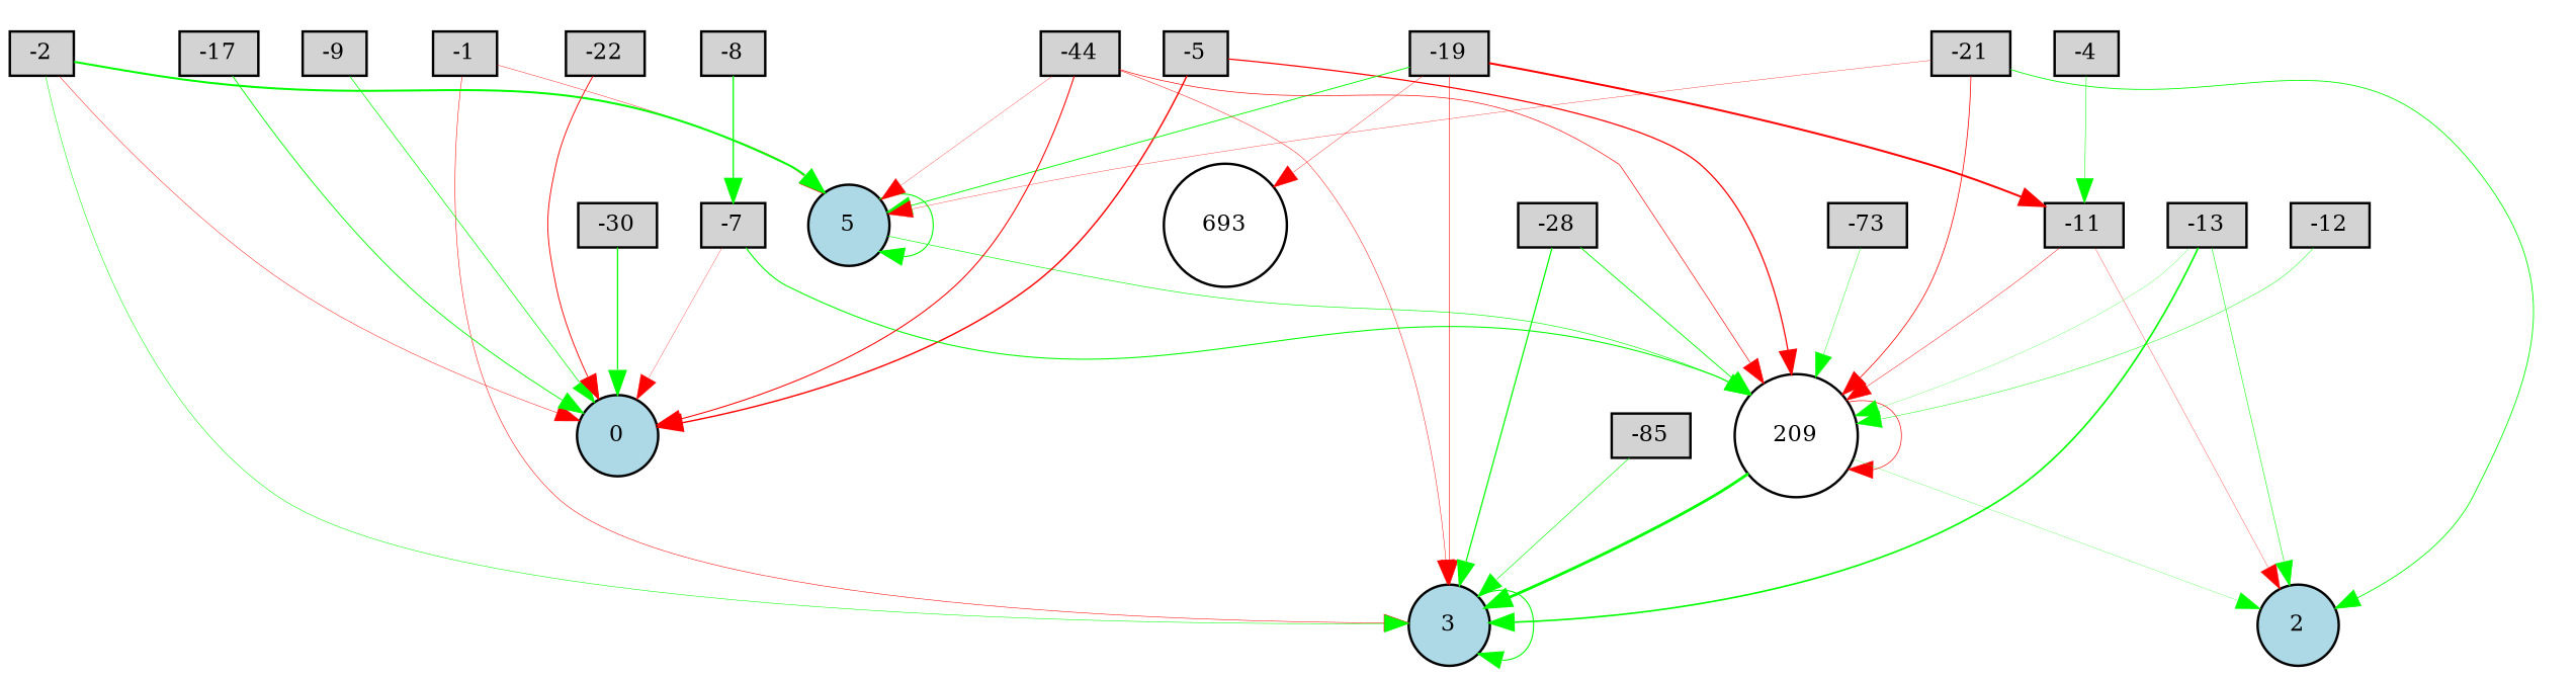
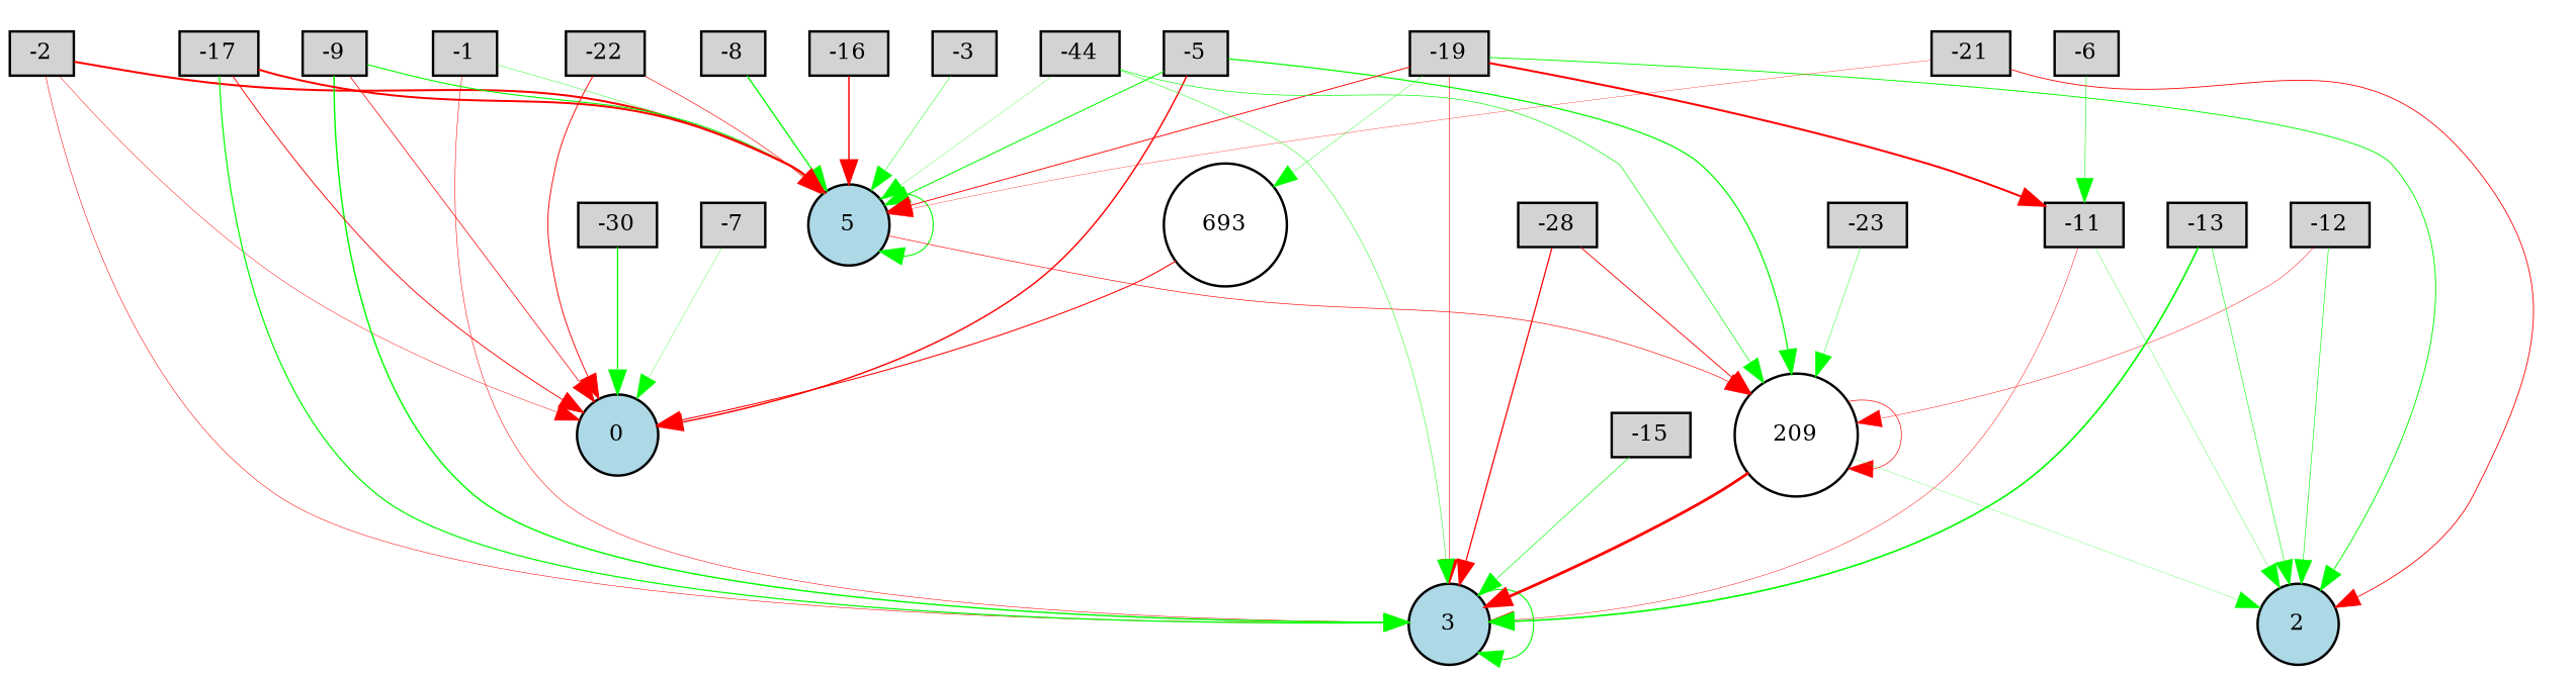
  digraph {
    node [fillcolor=lightgray fontsize=9 shape=box style=filled]
    edge [color=green style=solid]
    -1 [height=0.2 width=0.2]
    n2 [fillcolor=lightblue height=0.2 label=5 shape=circle width=0.2]
    3 [fillcolor=lightblue height=0.2 shape=circle width=0.2]
    209 [fillcolor=white height=0.2 shape=circle width=0.2]
    -2 [height=0.2 width=0.2]
    0 [fillcolor=lightblue height=0.2 shape=circle width=0.2]
-   -4 [height=0.2 width=0.2]
+   -3 [height=0.2 width=0.2]
+   -4 [height=0.2 width=0.2 label=-6]
    -11 [height=0.2 width=0.2]
    2 [fillcolor=lightblue height=0.2 shape=circle width=0.2]
    -5 [height=0.2 width=0.2]
    -7 [height=0.2 width=0.2]
    -8 [height=0.2 width=0.2]
    -9 [height=0.2 width=0.2]
    n15 [height=0.2 label=-30 width=0.2]
    -12 [height=0.2 width=0.2]
    -13 [height=0.2 width=0.2]
-   -15 [height=0.2 width=0.2 label=-85]
+   -15 [height=0.2 width=0.2]
+   -16 [height=0.2 width=0.2]
    -17 [height=0.2 width=0.2]
    -19 [height=0.2 width=0.2]
    693 [fillcolor=white height=0.2 shape=circle width=0.2]
    n23 [height=0.2 label=-28 width=0.2]
    -21 [height=0.2 width=0.2]
    -22 [height=0.2 width=0.2]
-   -23 [height=0.2 width=0.2 label=-73]
+   -23 [height=0.2 width=0.2]
    n27 [height=0.2 label=-44 width=0.2]
-   -1 -> n2 [color=red penwidth=0.16521473725813474]
+   -1 -> n2 [penwidth=0.16521473725813474]
    -1 -> 3 [color=red penwidth=0.2136328101929666]
    n2 -> n2 [penwidth=0.4425468391328551]
-   n2 -> 209 [penwidth=0.25616128215474165]
+   n2 -> 209 [color=red penwidth=0.25616128215474165]
    3 -> 3 [penwidth=0.44181183227101106]
-   209 -> 3 [penwidth=1.1492300299963212]
+   209 -> 3 [color=red penwidth=1.1492300299963212]
    209 -> 209 [color=red penwidth=0.26912789987789454]
    209 -> 2 [penwidth=0.10692882122292967]
-   -2 -> n2 [penwidth=0.8219561958781068]
-   -2 -> 3 [penwidth=0.21355775955069847]
+   -2 -> n2 [color=red penwidth=0.8219561958781068]
+   -2 -> 3 [color=red penwidth=0.21355775955069847]
    -2 -> 0 [color=red penwidth=0.18369962830449088]
+   -3 -> n2 [penwidth=0.18714118350142384]
    -4 -> -11 [penwidth=0.2123943912819282]
-   -11 -> 209 [color=red penwidth=0.1820372239769729]
-   -11 -> 2 [color=red penwidth=0.124363972700624]
-   -5 -> 209 [color=red penwidth=0.5082016436912783]
+   -11 -> 3 [color=red penwidth=0.1820372239769729]
+   -11 -> 2 [penwidth=0.124363972700624]
+   -5 -> n2 [penwidth=0.4213615044607255]
+   -5 -> 209 [penwidth=0.5082016436912783]
    -5 -> 0 [color=red penwidth=0.5782876854577631]
-   -7 -> 209 [penwidth=0.4350104975505915]
-   -7 -> 0 [color=red penwidth=0.11771308012239469]
-   -8 -> -7 [penwidth=0.5379479826277322]
-   -9 -> 0 [penwidth=0.2962405689891072]
+   -7 -> 0 [penwidth=0.11771308012239469]
+   -8 -> n2 [penwidth=0.5379479826277322]
+   -9 -> n2 [penwidth=0.4417582840509995]
+   -9 -> 3 [penwidth=0.582888694863786]
+   -9 -> 0 [color=red penwidth=0.2962405689891072]
    n15 -> 0 [penwidth=0.5240148726749914]
-   -12 -> 209 [penwidth=0.1813299803588967]
+   -12 -> 209 [color=red penwidth=0.1813299803588967]
+   -12 -> 2 [penwidth=0.2434345135795065]
    -13 -> 3 [penwidth=0.6684949742181572]
-   -13 -> 209 [penwidth=0.10243390089165627]
    -13 -> 2 [penwidth=0.22688230513565663]
    -15 -> 3 [penwidth=0.2550463474463557]
-   -17 -> 0 [penwidth=0.3654893291662362]
-   -19 -> n2 [penwidth=0.37282690712610056]
+   -16 -> n2 [color=red penwidth=0.5889511237495875]
+   -17 -> n2 [color=red penwidth=0.802853729858359]
+   -17 -> 3 [penwidth=0.49541504586152896]
+   -17 -> 0 [color=red penwidth=0.3654893291662362]
+   -19 -> n2 [color=red penwidth=0.37282690712610056]
    -19 -> 3 [color=red penwidth=0.23092099133592223]
    -19 -> -11 [color=red penwidth=0.8162191483965727]
-   -19 -> 693 [color=red penwidth=0.14980167453399817]
-   n27 -> 0 [color=red penwidth=0.42627536154152335]
-   n23 -> 3 [penwidth=0.5047415370805683]
-   n23 -> 209 [penwidth=0.35983959812357735]
+   -19 -> 2 [penwidth=0.3742042039842459]
+   -19 -> 693 [penwidth=0.14980167453399817]
+   693 -> 0 [color=red penwidth=0.42627536154152335]
+   n23 -> 3 [color=red penwidth=0.5047415370805683]
+   n23 -> 209 [color=red penwidth=0.35983959812357735]
    -21 -> n2 [color=red penwidth=0.13507152731338043]
-   -21 -> 209 [color=red penwidth=0.3129921617658711]
-   -21 -> 2 [penwidth=0.3433104198439759]
+   -21 -> 2 [color=red penwidth=0.3433104198439759]
+   -22 -> n2 [color=red penwidth=0.2524020764250208]
    -22 -> 0 [color=red penwidth=0.366266318511451]
    -23 -> 209 [penwidth=0.16696014625123934]
-   n27 -> n2 [color=red penwidth=0.1197874361867398]
-   n27 -> 3 [color=red penwidth=0.18802947723280744]
-   n27 -> 209 [color=red penwidth=0.2659426396828467]
+   n27 -> n2 [penwidth=0.1197874361867398]
+   n27 -> 3 [penwidth=0.18802947723280744]
+   n27 -> 209 [penwidth=0.2659426396828467]
  }
